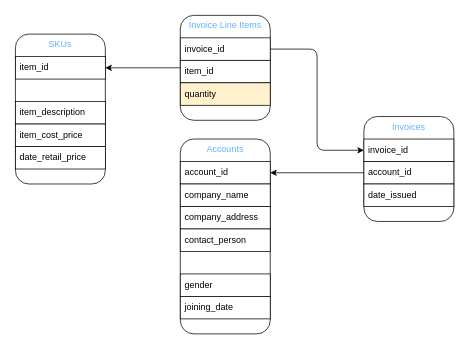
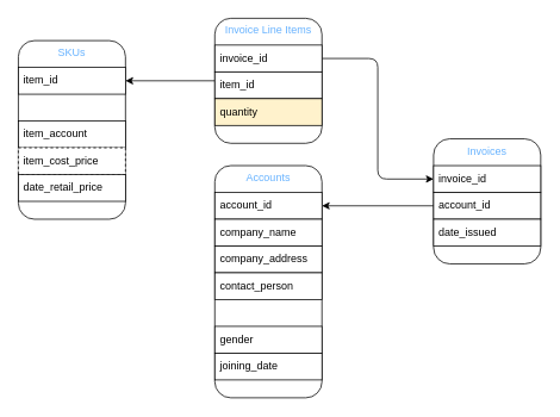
  <mxCell id="0" />
  <mxCell id="1" parent="0" />
  <mxCell id="2" value="Accounts" style="rounded=1;whiteSpace=wrap;html=1;align=center;verticalAlign=top;fontColor=#66B2FF;" vertex="1" parent="1"><mxGeometry x="240" y="185" width="120" height="260" as="geometry" /></mxCell>
  <mxCell id="3" value="Invoices" style="rounded=1;whiteSpace=wrap;html=1;align=center;verticalAlign=top;fontColor=#66B2FF;" vertex="1" parent="1"><mxGeometry x="485" y="155" width="120" height="140" as="geometry" /></mxCell>
  <mxCell id="4" style="edgeStyle=orthogonalEdgeStyle;html=1;entryX=1;entryY=0.5;entryDx=0;entryDy=0;fontColor=#66B2FF;" edge="1" parent="1" source="5" target="21"><mxGeometry relative="1" as="geometry" /></mxCell>
  <mxCell id="5" value="Invoice Line Items" style="rounded=1;whiteSpace=wrap;html=1;align=center;verticalAlign=top;fontColor=#66B2FF;" vertex="1" parent="1"><mxGeometry x="240" y="20" width="120" height="140" as="geometry" /></mxCell>
  <mxCell id="6" value="SKUs" style="rounded=1;whiteSpace=wrap;html=1;align=center;verticalAlign=top;fontColor=#66B2FF;" vertex="1" parent="1"><mxGeometry x="20" y="45" width="120" height="200" as="geometry" /></mxCell>
  <mxCell id="7" value="account_id" style="rounded=0;whiteSpace=wrap;html=1;align=left;spacingLeft=4;" vertex="1" parent="1"><mxGeometry x="240" y="215" width="120" height="30" as="geometry" /></mxCell>
  <mxCell id="8" value="company_name" style="rounded=0;whiteSpace=wrap;html=1;align=left;spacingLeft=4;" vertex="1" parent="1"><mxGeometry x="240" y="245" width="120" height="30" as="geometry" /></mxCell>
  <mxCell id="9" value="company_address" style="rounded=0;whiteSpace=wrap;html=1;align=left;spacingLeft=4;" vertex="1" parent="1"><mxGeometry x="240" y="275" width="120" height="30" as="geometry" /></mxCell>
  <mxCell id="10" value="contact_person" style="rounded=0;whiteSpace=wrap;html=1;align=left;spacingLeft=4;" vertex="1" parent="1"><mxGeometry x="240" y="305" width="120" height="30" as="geometry" /></mxCell>
  <mxCell id="11" value="gender" style="rounded=0;whiteSpace=wrap;html=1;align=left;spacingLeft=4;" vertex="1" parent="1"><mxGeometry x="240" y="365" width="120" height="30" as="geometry" /></mxCell>
  <mxCell id="12" value="joining_date" style="rounded=0;whiteSpace=wrap;html=1;align=left;spacingLeft=4;" vertex="1" parent="1"><mxGeometry x="240" y="395" width="120" height="30" as="geometry" /></mxCell>
  <mxCell id="13" style="edgeStyle=orthogonalEdgeStyle;html=1;entryX=0;entryY=0.5;entryDx=0;entryDy=0;fontColor=#66B2FF;" edge="1" parent="1" source="14" target="17"><mxGeometry relative="1" as="geometry" /></mxCell>
  <mxCell id="14" value="invoice_id" style="rounded=0;whiteSpace=wrap;html=1;align=left;spacingLeft=4;" vertex="1" parent="1"><mxGeometry x="240" y="50" width="120" height="30" as="geometry" /></mxCell>
  <mxCell id="15" value="item_id" style="rounded=0;whiteSpace=wrap;html=1;align=left;spacingLeft=4;" vertex="1" parent="1"><mxGeometry x="240" y="80" width="120" height="30" as="geometry" /></mxCell>
  <mxCell id="16" value="quantity" style="rounded=0;whiteSpace=wrap;html=1;align=left;spacingLeft=4;fillColor=#fff2cc;" vertex="1" parent="1"><mxGeometry x="240" y="110" width="120" height="30" as="geometry" /></mxCell>
  <mxCell id="17" value="invoice_id" style="rounded=0;whiteSpace=wrap;html=1;align=left;spacingLeft=4;" vertex="1" parent="1"><mxGeometry x="485" y="185" width="120" height="30" as="geometry" /></mxCell>
  <mxCell id="18" style="edgeStyle=orthogonalEdgeStyle;html=1;entryX=1;entryY=0.5;entryDx=0;entryDy=0;fontColor=#66B2FF;" edge="1" parent="1" source="19" target="7"><mxGeometry relative="1" as="geometry" /></mxCell>
  <mxCell id="19" value="account_id" style="rounded=0;whiteSpace=wrap;html=1;align=left;spacingLeft=4;" vertex="1" parent="1"><mxGeometry x="485" y="215" width="120" height="30" as="geometry" /></mxCell>
  <mxCell id="20" value="date_issued" style="rounded=0;whiteSpace=wrap;html=1;align=left;spacingLeft=4;" vertex="1" parent="1"><mxGeometry x="485" y="245" width="120" height="30" as="geometry" /></mxCell>
  <mxCell id="21" value="item_id" style="rounded=0;whiteSpace=wrap;html=1;align=left;spacingLeft=4;" vertex="1" parent="1"><mxGeometry x="20" y="75" width="120" height="30" as="geometry" /></mxCell>
- <mxCell id="22" value="item_description" style="rounded=0;whiteSpace=wrap;html=1;align=left;spacingLeft=4;" vertex="1" parent="1"><mxGeometry x="20" y="135" width="120" height="30" as="geometry" /></mxCell>
- <mxCell id="23" value="item_cost_price" style="rounded=0;whiteSpace=wrap;html=1;align=left;spacingLeft=4;" vertex="1" parent="1"><mxGeometry x="20" y="165" width="120" height="30" as="geometry" /></mxCell>
+ <mxCell id="22" value="item_account" style="rounded=0;whiteSpace=wrap;html=1;align=left;spacingLeft=4;" vertex="1" parent="1"><mxGeometry x="20" y="135" width="120" height="30" as="geometry" /></mxCell>
+ <mxCell id="23" value="item_cost_price" style="rounded=0;whiteSpace=wrap;html=1;align=left;spacingLeft=4;dashed=1;" vertex="1" parent="1"><mxGeometry x="20" y="165" width="120" height="30" as="geometry" /></mxCell>
  <mxCell id="24" value="date_retail_price" style="rounded=0;whiteSpace=wrap;html=1;align=left;spacingLeft=4;" vertex="1" parent="1"><mxGeometry x="20" y="195" width="120" height="30" as="geometry" /></mxCell>
